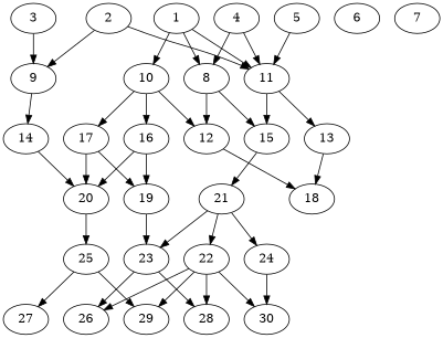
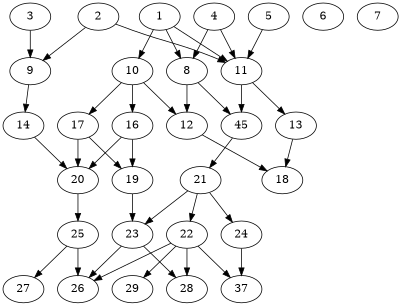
  digraph {
    node [alpha=0.18 compute_size=8589934592 result_size=0]
    1 [compute_size=1073741824000 ram=12586448 result_size=1024 trans_size=567958]
    8 [compute_size=692159250432 ram=16698512 result_size=91136 trans_size=1019932]
    10 [alpha=0.16 compute_size=549755813888 ram=4561904 result_size=91136 trans_size=272535]
    11 [alpha=0.11 compute_size=148215169024 ram=4565072 result_size=91136 trans_size=480907]
    12 [alpha=0.05 compute_size=549755813888 ram=9028784 result_size=91136 trans_size=660316]
-   15 [alpha=0.13 compute_size=1645805568 ram=5730896 result_size=74752 trans_size=711561]
+   15 [alpha=0.13 compute_size=1645805568 ram=5730896 result_size=74752 trans_size=711561 label=45]
    16 [alpha=0.13 compute_size=368293445632 ram=17517440 result_size=9216 trans_size=460767]
    17 [alpha=0.09 ram=50345840 result_size=70656 trans_size=309490]
    13 [alpha=0.08 compute_size=186973421568 ram=43053104 result_size=74752 trans_size=241109]
    18 [alpha=0.19 ram=5528144 trans_size=389316]
    21 [alpha=0.05 compute_size=57049350144 ram=51711248 result_size=74752 trans_size=595451]
    20 [alpha=0.10 compute_size=312737395898 ram=40382480 result_size=1024 trans_size=407347]
    19 [alpha=0.16 compute_size=10401873920 ram=32912336 result_size=91136 trans_size=8505]
    2 [alpha=0.12 compute_size=40347777024 ram=32015792 result_size=54272 trans_size=327553]
    9 [alpha=0.15 ram=11371520 result_size=70656 trans_size=49361]
    14 [compute_size=28991029248 ram=35403968 result_size=29696 trans_size=852672]
    3 [alpha=0.01 compute_size=28991029248 ram=35380208 result_size=29696 trans_size=679625]
    4 [alpha=0.15 compute_size=39965736960 ram=38175968 result_size=54272 trans_size=926583]
    5 [alpha=0.10 compute_size=19653244944 ram=16506848 result_size=29696 trans_size=297790]
    6 [alpha=0.13 compute_size=782757789696 ram=10874144 trans_size=831732]
    7 [alpha=0.04 compute_size=253087927533 ram=51826880 trans_size=293826]
    22 [alpha=0.04 compute_size=231928233984 ram=27952832 result_size=13312 trans_size=911590]
    23 [alpha=0.03 compute_size=328022462787 ram=2349056 result_size=9216 trans_size=993494]
    24 [alpha=0.08 compute_size=15910207488 ram=3798416 result_size=9216 trans_size=665239]
    25 [alpha=0.12 compute_size=68719476736 ram=1115120 result_size=74752 trans_size=171545]
    29 [compute_size=375401958254 ram=39645920 trans_size=37756]
    27 [alpha=0.19 compute_size=221116366848 ram=30274976 trans_size=447148]
    26 [alpha=0.11 compute_size=28991029248 ram=11561600 trans_size=627675]
    28 [alpha=0.15 compute_size=31680626688 ram=37841744 trans_size=420742]
-   30 [alpha=0.09 compute_size=490791421382 ram=5162240 trans_size=689215]
+   30 [alpha=0.09 compute_size=490791421382 ram=5162240 trans_size=689215 label=37]
    1 -> 8
    1 -> 10
    1 -> 11
    8 -> 12
    8 -> 15
    10 -> 12
    10 -> 16
    10 -> 17
    11 -> 15
    11 -> 13
    12 -> 18
    15 -> 21
    16 -> 20
    16 -> 19
    17 -> 20
    17 -> 19
    13 -> 18
    21 -> 22
    21 -> 23
    21 -> 24
    20 -> 25
    19 -> 23
    2 -> 11
    2 -> 9
    9 -> 14
    14 -> 20
    3 -> 9
    4 -> 8
    4 -> 11
    5 -> 11
    22 -> 29
    22 -> 26
    22 -> 28
    22 -> 30
    23 -> 26
    23 -> 28
    24 -> 30
-   25 -> 29
+   25 -> 26
    25 -> 27
  }
